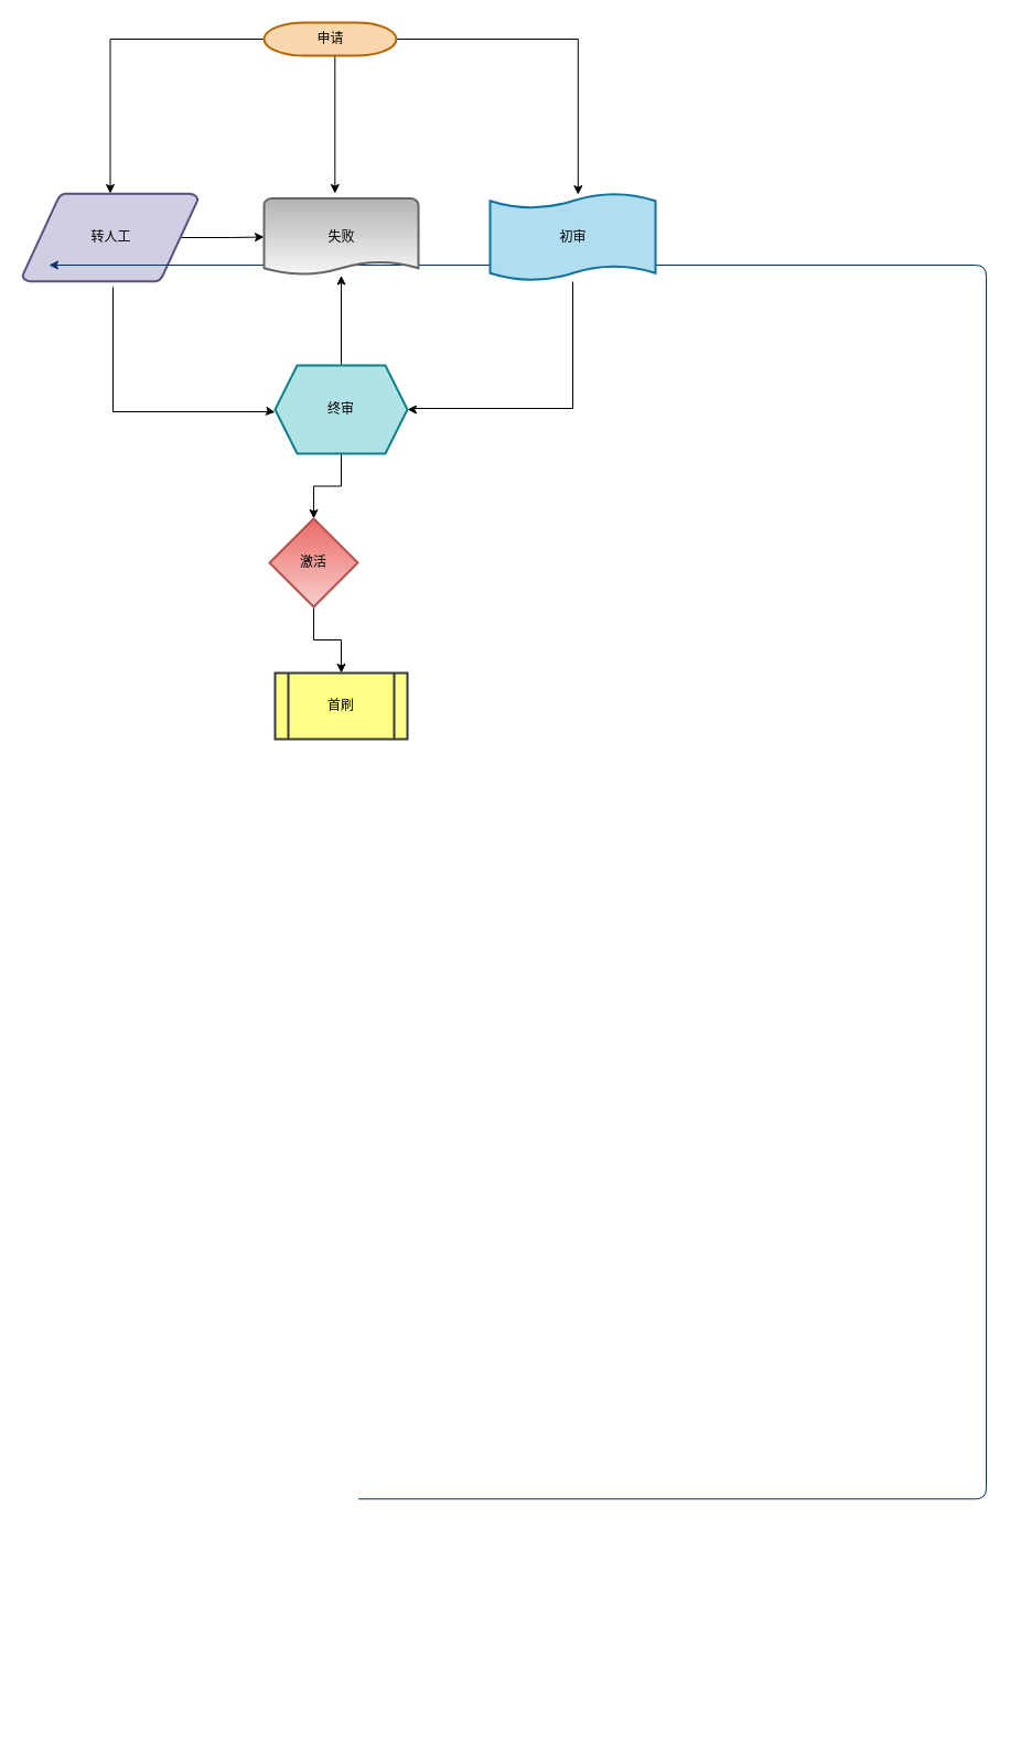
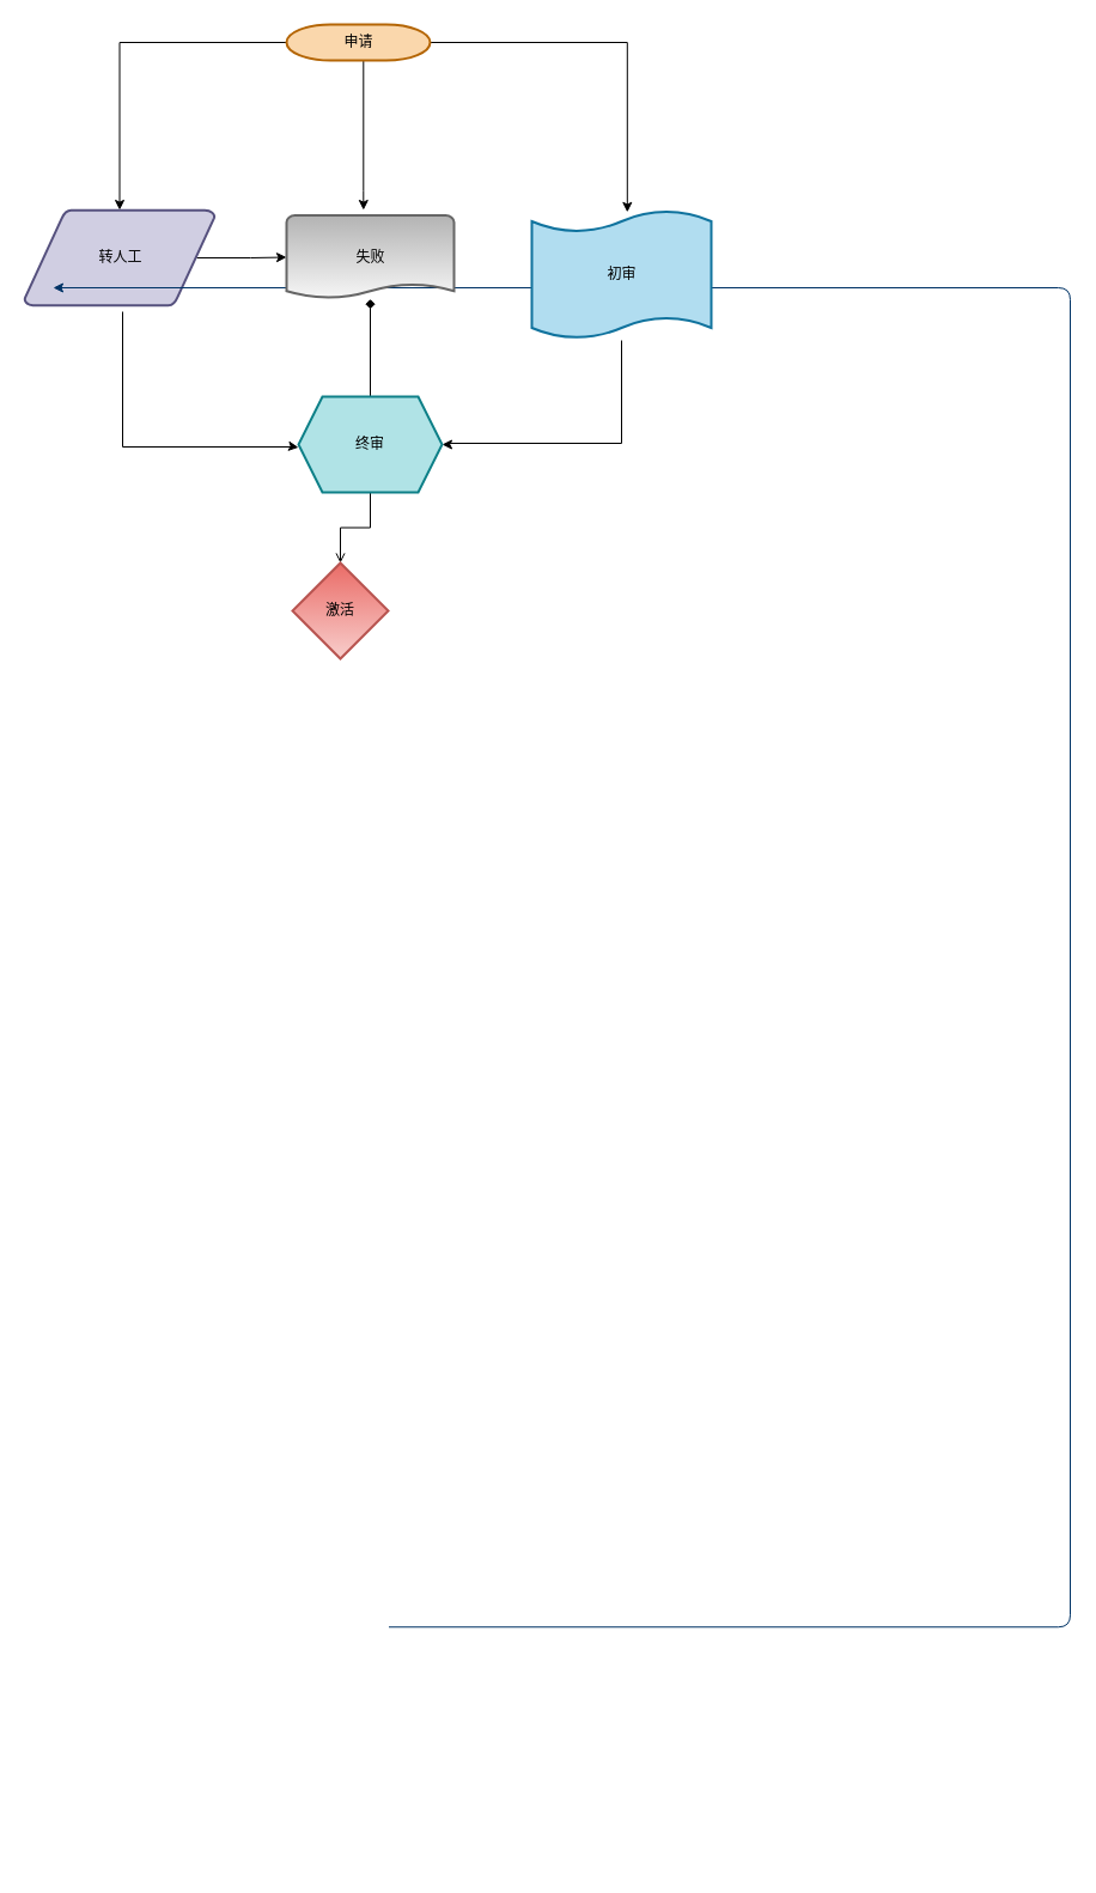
  <mxCell id="0" />
  <mxCell id="1" parent="0" />
  <mxCell id="2" style="edgeStyle=orthogonalEdgeStyle;rounded=0;orthogonalLoop=1;jettySize=auto;html=1;" parent="1" edge="1"><mxGeometry relative="1" as="geometry"><mxPoint x="303.31" y="35" as="sourcePoint" /><mxPoint x="303.31" y="175" as="targetPoint" /><Array as="points"><mxPoint x="303.31" y="159" /></Array></mxGeometry></mxCell>
  <mxCell id="3" style="edgeStyle=orthogonalEdgeStyle;rounded=0;orthogonalLoop=1;jettySize=auto;html=1;" parent="1" source="5" target="7" edge="1"><mxGeometry relative="1" as="geometry" /></mxCell>
  <mxCell id="4" style="edgeStyle=orthogonalEdgeStyle;rounded=0;orthogonalLoop=1;jettySize=auto;html=1;entryX=0.532;entryY=0.026;entryDx=0;entryDy=0;entryPerimeter=0;" parent="1" source="5" target="11" edge="1"><mxGeometry relative="1" as="geometry" /></mxCell>
  <mxCell id="5" value="申请" style="shape=mxgraph.flowchart.terminator;strokeWidth=2;gradientDirection=north;fontStyle=0;html=1;fillColor=#fad7ac;strokeColor=#b46504;" parent="1" vertex="1"><mxGeometry x="239" y="20" width="120" height="30" as="geometry" /></mxCell>
  <mxCell id="6" value="" style="edgeStyle=orthogonalEdgeStyle;rounded=0;orthogonalLoop=1;jettySize=auto;html=1;exitX=0.905;exitY=0.5;exitDx=0;exitDy=0;exitPerimeter=0;" parent="1" source="7" target="9" edge="1"><mxGeometry relative="1" as="geometry" /></mxCell>
  <mxCell id="7" value="转人工" style="shape=mxgraph.flowchart.data;strokeWidth=2;gradientDirection=north;fontStyle=0;html=1;fillColor=#d0cee2;strokeColor=#56517e;" parent="1" vertex="1"><mxGeometry x="20" y="175" width="159" height="80" as="geometry" /></mxCell>
  <mxCell id="8" value="" style="edgeStyle=elbowEdgeStyle;elbow=horizontal;exitX=1;exitY=0.5;exitPerimeter=0;entryX=0.905;entryY=0.5;entryPerimeter=0;fontStyle=1;strokeColor=#003366;strokeWidth=1;html=1;" parent="1" edge="1"><mxGeometry width="100" height="100" as="geometry"><mxPoint x="324.5" y="1359.25" as="sourcePoint" /><mxPoint x="44" as="targetPoint" y="240" /><Array as="points"><mxPoint x="894" y="1560" /></Array></mxGeometry></mxCell>
  <mxCell id="9" value="失败" style="shape=mxgraph.flowchart.document;strokeWidth=2;gradientColor=#b3b3b3;gradientDirection=north;fontStyle=0;html=1;fillColor=#f5f5f5;strokeColor=#666666;" parent="1" vertex="1"><mxGeometry x="239" y="179.5" width="140" height="70" as="geometry" /></mxCell>
  <mxCell id="10" style="edgeStyle=orthogonalEdgeStyle;rounded=0;orthogonalLoop=1;jettySize=auto;html=1;" parent="1" source="11" target="14" edge="1"><mxGeometry relative="1" as="geometry"><mxPoint x="374.034" y="340" as="targetPoint" /><Array as="points"><mxPoint x="519" y="370" /><mxPoint x="374" y="370" /><mxPoint x="374" y="371" /></Array></mxGeometry></mxCell>
- <mxCell id="11" value="初审" style="shape=mxgraph.flowchart.paper_tape;strokeWidth=2;gradientDirection=north;fontStyle=0;html=1;fillColor=#b1ddf0;strokeColor=#10739e;" parent="1" vertex="1"><mxGeometry x="444" y="174" width="150" height="81" as="geometry" /></mxCell>
- <mxCell id="12" value="" style="edgeStyle=orthogonalEdgeStyle;rounded=0;orthogonalLoop=1;jettySize=auto;html=1;" parent="1" source="14" target="9" edge="1"><mxGeometry relative="1" as="geometry" /></mxCell>
- <mxCell id="13" value="" style="edgeStyle=orthogonalEdgeStyle;rounded=0;orthogonalLoop=1;jettySize=auto;html=1;" parent="1" source="14" target="17" edge="1"><mxGeometry relative="1" as="geometry" /></mxCell>
+ <mxCell id="11" value="初审" style="shape=mxgraph.flowchart.paper_tape;strokeWidth=2;gradientDirection=north;fontStyle=0;html=1;fillColor=#b1ddf0;strokeColor=#10739e;" parent="1" vertex="1"><mxGeometry x="444" y="174" width="150" height="110" as="geometry" /></mxCell>
+ <mxCell id="12" value="" style="edgeStyle=orthogonalEdgeStyle;rounded=0;orthogonalLoop=1;jettySize=auto;html=1;endArrow=diamond;" parent="1" source="14" target="9" edge="1"><mxGeometry relative="1" as="geometry" /></mxCell>
+ <mxCell id="13" value="" style="edgeStyle=orthogonalEdgeStyle;rounded=0;orthogonalLoop=1;jettySize=auto;html=1;endArrow=open;" parent="1" source="14" target="17" edge="1"><mxGeometry relative="1" as="geometry" /></mxCell>
  <mxCell id="14" value="终审" style="shape=hexagon;perimeter=hexagonPerimeter2;whiteSpace=wrap;html=1;fixedSize=1;strokeWidth=2;gradientDirection=north;fontStyle=0;fillColor=#b0e3e6;strokeColor=#0e8088;" parent="1" vertex="1"><mxGeometry x="249" y="331" width="120" height="80" as="geometry" /></mxCell>
  <mxCell id="15" style="edgeStyle=orthogonalEdgeStyle;rounded=0;orthogonalLoop=1;jettySize=auto;html=1;entryX=-0.014;entryY=0.405;entryDx=0;entryDy=0;entryPerimeter=0;" parent="1" edge="1"><mxGeometry relative="1" as="geometry"><mxPoint x="102" y="260" as="sourcePoint" /><mxPoint x="249" y="373.4" as="targetPoint" /><Array as="points"><mxPoint x="102" y="373" /><mxPoint x="246" y="373" /></Array></mxGeometry></mxCell>
- <mxCell id="16" value="" style="edgeStyle=orthogonalEdgeStyle;rounded=0;orthogonalLoop=1;jettySize=auto;html=1;" parent="1" source="17" target="18" edge="1"><mxGeometry relative="1" as="geometry" /></mxCell>
  <mxCell id="17" value="激活" style="rhombus;whiteSpace=wrap;html=1;strokeWidth=2;gradientColor=#ea6b66;gradientDirection=north;fontStyle=0;fillColor=#f8cecc;strokeColor=#b85450;" parent="1" vertex="1"><mxGeometry x="244" y="470" width="80" height="80" as="geometry" /></mxCell>
- <mxCell id="18" value="首刷" style="shape=process;whiteSpace=wrap;html=1;backgroundOutline=1;strokeWidth=2;gradientDirection=north;fontStyle=0;fillColor=#ffff88;strokeColor=#36393d;" parent="1" vertex="1"><mxGeometry x="249" y="610" width="120" height="60" as="geometry" /></mxCell>
